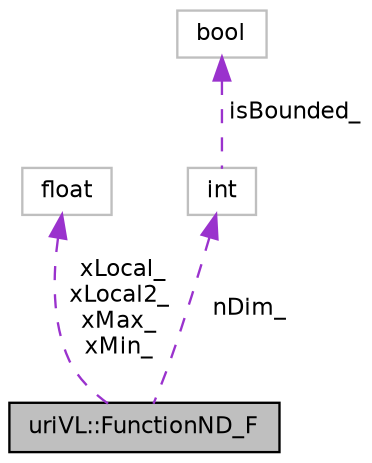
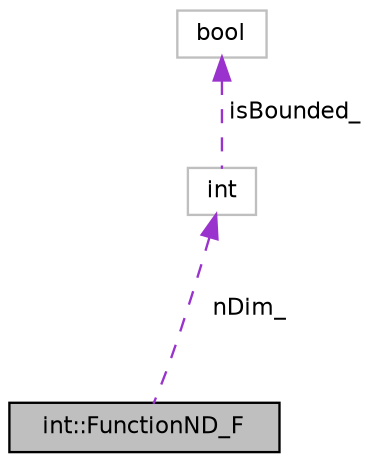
  digraph {
    node [color=grey75 fillcolor=white fontname=Helvetica fontsize=10 shape=record style=filled]
    edge [color=darkorchid3 dir=back fontname=Helvetica fontsize=10 labelfontname=Helvetica labelfontsize=10 style=dashed]
-   n1 [color=black fillcolor=grey75 fontcolor=black height=0.2 label="uriVL::FunctionND_F" width=0.4]
-   n2 [height=0.2 label=float width=0.4]
+   n1 [color=black fillcolor=grey75 fontcolor=black height=0.2 label="int::FunctionND_F" width=0.4]
    n3 [height=0.2 label=int width=0.4]
    n4 [height=0.2 label=bool width=0.4]
-   n2 -> n1 [label=" xLocal_\nxLocal2_\nxMax_\nxMin_"]
    n3 -> n1 [label=" nDim_"]
    n4 -> n3 [label=" isBounded_"]
  }
